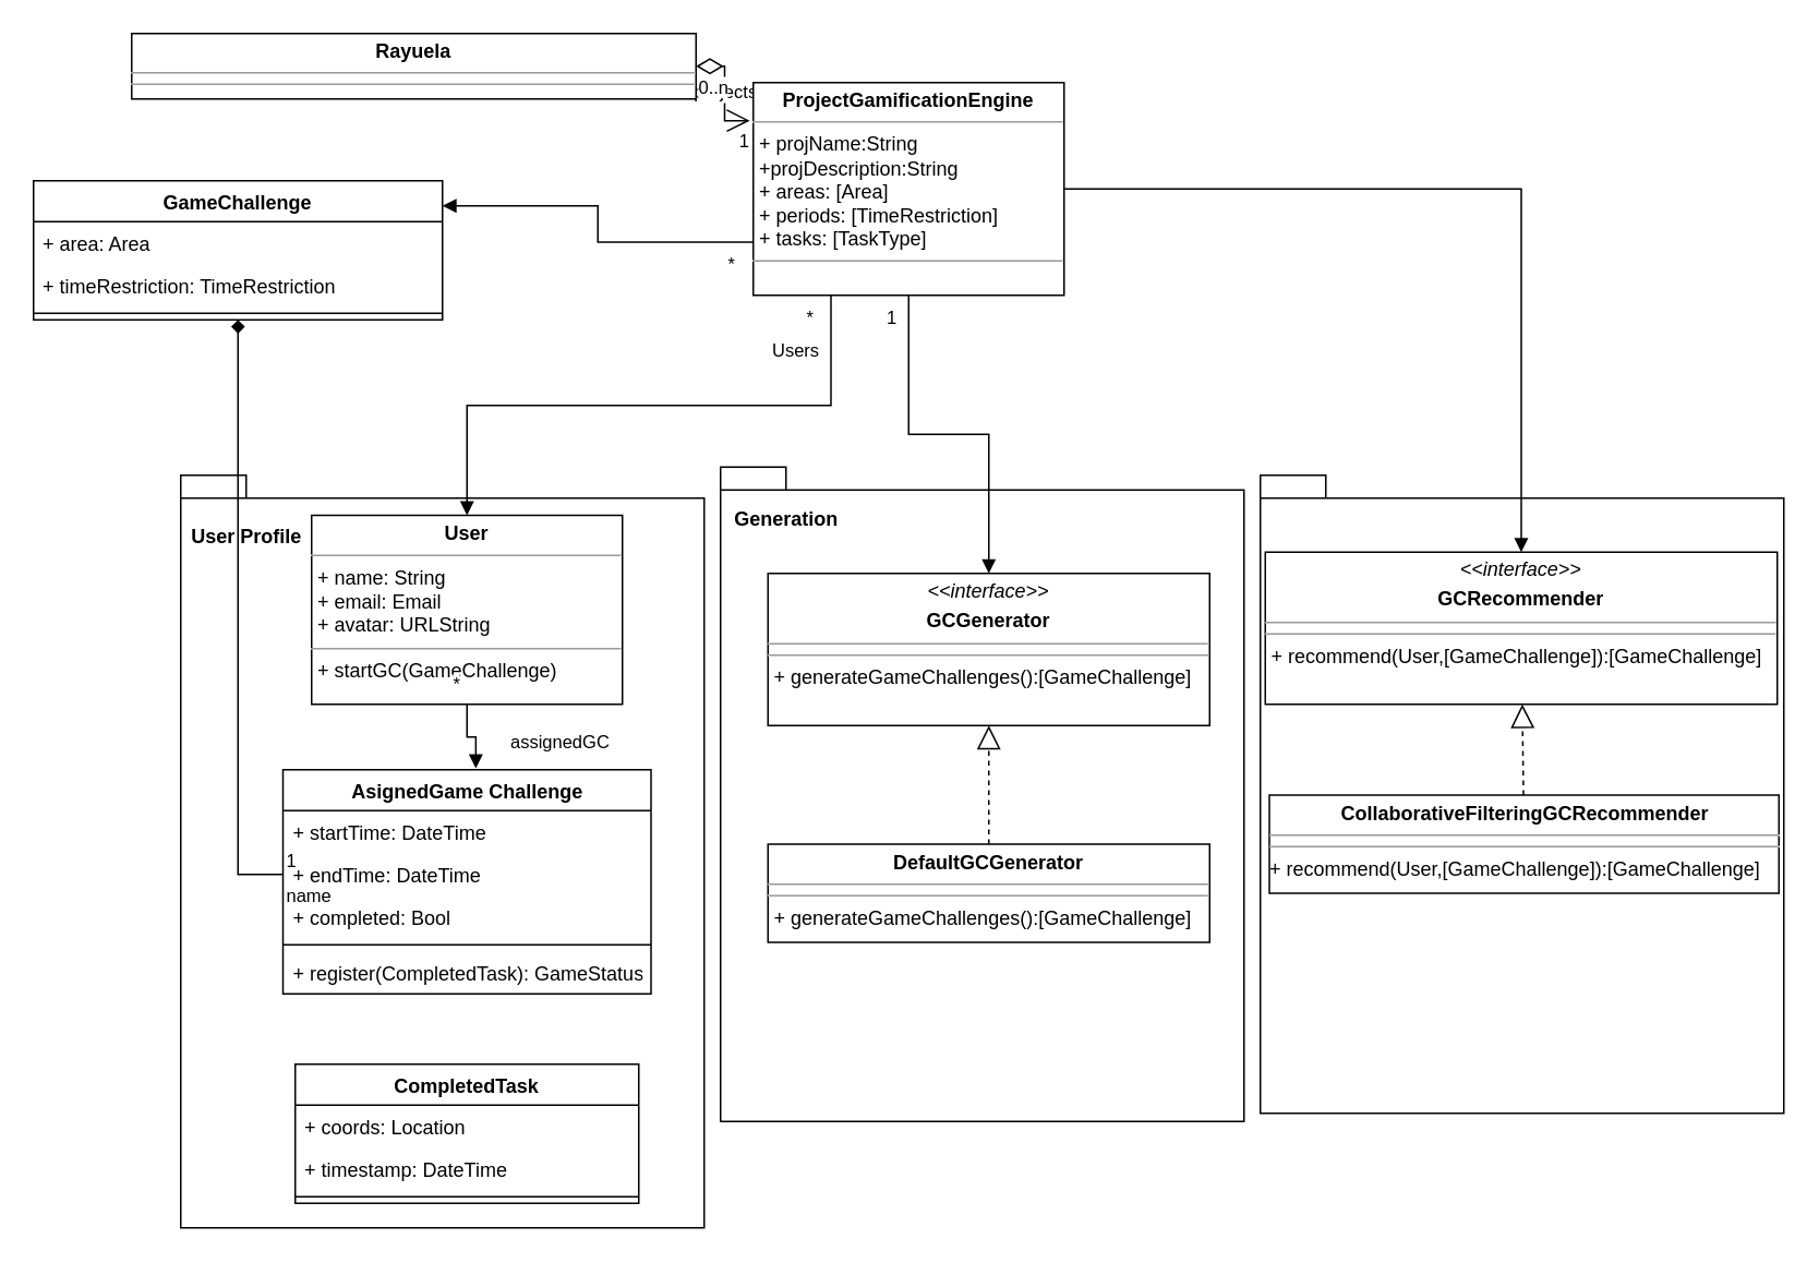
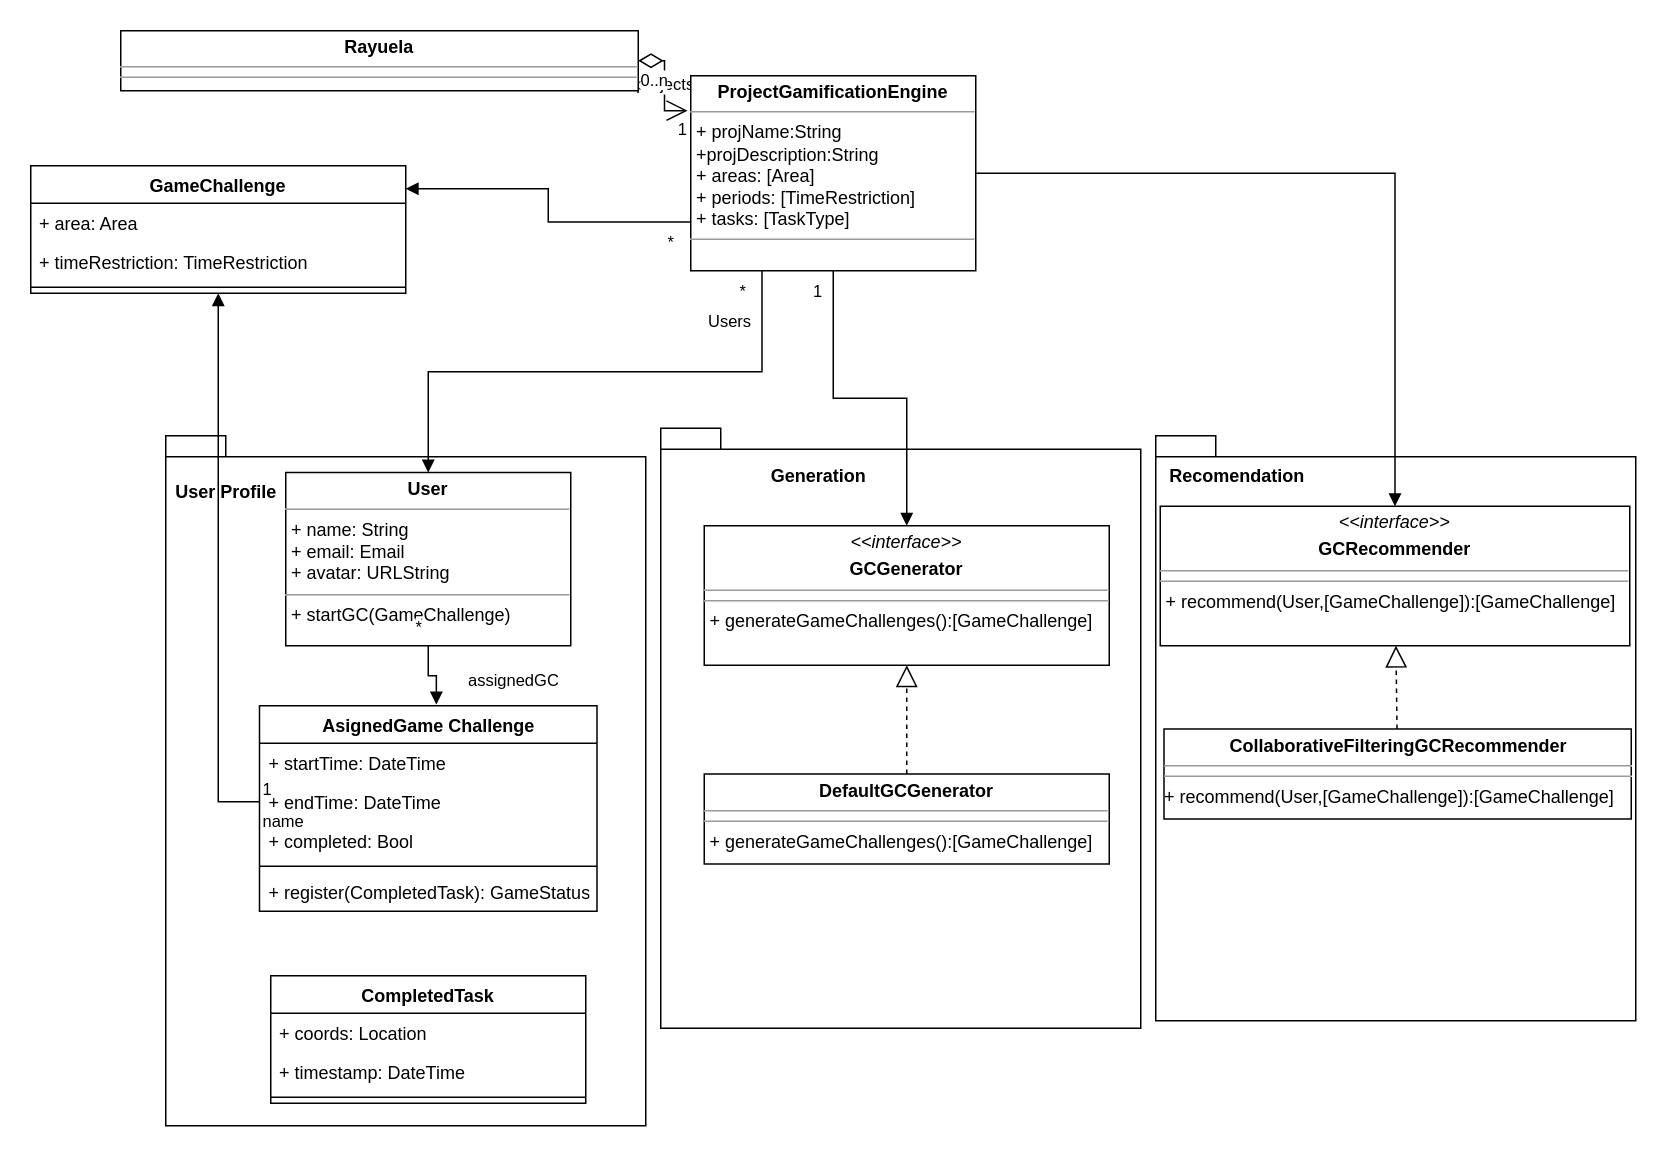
  <mxCell id="0" />
  <mxCell id="1" parent="0" />
  <mxCell id="2" value="" style="shape=folder;fontStyle=1;spacingTop=10;tabWidth=40;tabHeight=14;tabPosition=left;html=1;whiteSpace=wrap;align=right;" vertex="1" parent="1"><mxGeometry x="770" y="290" width="320" height="390" as="geometry" /></mxCell>
  <mxCell id="3" value="" style="shape=folder;fontStyle=1;spacingTop=10;tabWidth=40;tabHeight=14;tabPosition=left;html=1;whiteSpace=wrap;align=right;" vertex="1" parent="1"><mxGeometry x="440" y="285" width="320" height="400" as="geometry" /></mxCell>
  <mxCell id="4" value="" style="shape=folder;fontStyle=1;spacingTop=10;tabWidth=40;tabHeight=14;tabPosition=left;html=1;whiteSpace=wrap;align=right;" vertex="1" parent="1"><mxGeometry x="110" y="290" width="320" height="460" as="geometry" /></mxCell>
  <mxCell id="5" value="GameChallenge" style="swimlane;fontStyle=1;align=center;verticalAlign=top;childLayout=stackLayout;horizontal=1;startSize=25;horizontalStack=0;resizeParent=1;resizeParentMax=0;resizeLast=0;collapsible=1;marginBottom=0;whiteSpace=wrap;html=1;" parent="1" vertex="1"><mxGeometry x="20" y="110" width="250" height="85" as="geometry" /></mxCell>
  <mxCell id="6" value="+ area: Area" style="text;strokeColor=none;fillColor=none;align=left;verticalAlign=top;spacingLeft=4;spacingRight=4;overflow=hidden;rotatable=0;points=[[0,0.5],[1,0.5]];portConstraint=eastwest;whiteSpace=wrap;html=1;" parent="5" vertex="1"><mxGeometry y="25" width="250" height="26" as="geometry" /></mxCell>
  <mxCell id="7" value="+ timeRestriction: TimeRestriction" style="text;strokeColor=none;fillColor=none;align=left;verticalAlign=top;spacingLeft=4;spacingRight=4;overflow=hidden;rotatable=0;points=[[0,0.5],[1,0.5]];portConstraint=eastwest;whiteSpace=wrap;html=1;" parent="5" vertex="1"><mxGeometry y="51" width="250" height="26" as="geometry" /></mxCell>
  <mxCell id="8" value="" style="line;strokeWidth=1;fillColor=none;align=left;verticalAlign=middle;spacingTop=-1;spacingLeft=3;spacingRight=3;rotatable=0;labelPosition=right;points=[];portConstraint=eastwest;strokeColor=inherit;" parent="5" vertex="1"><mxGeometry y="77" width="250" height="8" as="geometry" /></mxCell>
  <mxCell id="9" value="&lt;p style=&quot;margin:0px;margin-top:4px;text-align:center;&quot;&gt;&lt;b&gt;User&lt;/b&gt;&lt;br&gt;&lt;/p&gt;&lt;hr size=&quot;1&quot;&gt;&lt;p style=&quot;margin:0px;margin-left:4px;&quot;&gt;+ name: String&lt;br&gt;+ email: Email&lt;/p&gt;&lt;p style=&quot;margin:0px;margin-left:4px;&quot;&gt;+ avatar: URLString&lt;br&gt;&lt;/p&gt;&lt;hr size=&quot;1&quot;&gt;&lt;p style=&quot;margin:0px;margin-left:4px;&quot;&gt;+ startGC(GameChallenge)&lt;/p&gt;" style="verticalAlign=top;align=left;overflow=fill;fontSize=12;fontFamily=Helvetica;html=1;whiteSpace=wrap;" parent="1" vertex="1"><mxGeometry x="190" y="314.5" width="190" height="115.5" as="geometry" /></mxCell>
  <mxCell id="10" value="&lt;p style=&quot;margin:0px;margin-top:4px;text-align:center;&quot;&gt;&lt;i&gt;&amp;lt;&amp;lt;interface&amp;gt;&amp;gt;&lt;/i&gt;&lt;/p&gt;&lt;p style=&quot;margin:0px;margin-top:4px;text-align:center;&quot;&gt;&lt;b&gt;GCGenerator&lt;/b&gt;&lt;br&gt;&lt;/p&gt;&lt;hr size=&quot;1&quot;&gt;&lt;hr size=&quot;1&quot;&gt;&lt;p style=&quot;margin:0px;margin-left:4px;&quot;&gt;+ generateGameChallenges():[GameChallenge]&lt;/p&gt;" style="verticalAlign=top;align=left;overflow=fill;fontSize=12;fontFamily=Helvetica;html=1;whiteSpace=wrap;" parent="1" vertex="1"><mxGeometry x="469" y="350" width="270" height="93" as="geometry" /></mxCell>
  <mxCell id="11" value="projects" style="endArrow=open;html=1;endSize=12;startArrow=diamondThin;startSize=14;startFill=0;edgeStyle=orthogonalEdgeStyle;rounded=0;entryX=-0.011;entryY=0.179;entryDx=0;entryDy=0;entryPerimeter=0;" parent="1" source="28" target="27" edge="1"><mxGeometry x="0.002" relative="1" as="geometry"><mxPoint x="370" y="55" as="sourcePoint" /><mxPoint x="540" y="39" as="targetPoint" /><Array as="points" /><mxPoint as="offset" /></mxGeometry></mxCell>
  <mxCell id="12" value="0..n" style="edgeLabel;resizable=0;html=1;align=left;verticalAlign=top;" parent="11" connectable="0" vertex="1"><mxGeometry x="-1" relative="1" as="geometry" /></mxCell>
  <mxCell id="13" value="1" style="edgeLabel;resizable=0;html=1;align=right;verticalAlign=top;" parent="11" connectable="0" vertex="1"><mxGeometry x="1" relative="1" as="geometry" /></mxCell>
  <mxCell id="14" value="&lt;p style=&quot;margin:0px;margin-top:4px;text-align:center;&quot;&gt;&lt;i&gt;&amp;lt;&amp;lt;interface&amp;gt;&amp;gt;&lt;/i&gt;&lt;/p&gt;&lt;p style=&quot;margin:0px;margin-top:4px;text-align:center;&quot;&gt;&lt;b&gt;GCRecommender&lt;/b&gt;&lt;br&gt;&lt;/p&gt;&lt;hr size=&quot;1&quot;&gt;&lt;hr size=&quot;1&quot;&gt;&lt;p style=&quot;margin:0px;margin-left:4px;&quot;&gt;+ recommend(User,[GameChallenge]):[GameChallenge]&lt;/p&gt;" style="verticalAlign=top;align=left;overflow=fill;fontSize=12;fontFamily=Helvetica;html=1;whiteSpace=wrap;" parent="1" vertex="1"><mxGeometry x="773" y="337" width="313" height="93" as="geometry" /></mxCell>
  <mxCell id="15" value="&lt;p style=&quot;margin:0px;margin-top:4px;text-align:center;&quot;&gt;&lt;b&gt;DefaultGCGenerator&lt;/b&gt;&lt;br&gt;&lt;/p&gt;&lt;hr size=&quot;1&quot;&gt;&lt;hr size=&quot;1&quot;&gt;&lt;p style=&quot;margin:0px;margin-left:4px;&quot;&gt;+ generateGameChallenges():[GameChallenge]&lt;/p&gt;" style="verticalAlign=top;align=left;overflow=fill;fontSize=12;fontFamily=Helvetica;html=1;whiteSpace=wrap;" parent="1" vertex="1"><mxGeometry x="469" y="515.5" width="270" height="60" as="geometry" /></mxCell>
  <mxCell id="16" value="&lt;p style=&quot;margin:0px;margin-top:4px;text-align:center;&quot;&gt;&lt;b&gt;CollaborativeFilteringGCRecommender&lt;/b&gt;&lt;br&gt;&lt;/p&gt;&lt;hr size=&quot;1&quot;&gt;&lt;hr size=&quot;1&quot;&gt;+ recommend(User,[GameChallenge]):[GameChallenge]" style="verticalAlign=top;align=left;overflow=fill;fontSize=12;fontFamily=Helvetica;html=1;whiteSpace=wrap;" parent="1" vertex="1"><mxGeometry x="775.5" y="485.5" width="311.5" height="60" as="geometry" /></mxCell>
  <mxCell id="17" value="" style="endArrow=block;endFill=1;html=1;edgeStyle=orthogonalEdgeStyle;align=left;verticalAlign=top;rounded=0;" parent="1" source="27" target="14" edge="1"><mxGeometry x="-1" relative="1" as="geometry"><mxPoint x="682.5" y="130" as="sourcePoint" /><mxPoint x="630" y="420" as="targetPoint" /></mxGeometry></mxCell>
  <mxCell id="18" value="1" style="edgeLabel;resizable=0;html=1;align=left;verticalAlign=bottom;" parent="17" connectable="0" vertex="1"><mxGeometry x="-1" relative="1" as="geometry"><mxPoint x="-12" y="22" as="offset" /></mxGeometry></mxCell>
  <mxCell id="19" value="" style="endArrow=block;endFill=1;html=1;edgeStyle=orthogonalEdgeStyle;align=left;verticalAlign=top;rounded=0;" parent="1" source="27" target="10" edge="1"><mxGeometry x="-1" relative="1" as="geometry"><mxPoint x="635" y="130" as="sourcePoint" /><mxPoint x="630" y="420" as="targetPoint" /><mxPoint as="offset" /></mxGeometry></mxCell>
  <mxCell id="20" value="1" style="edgeLabel;resizable=0;html=1;align=left;verticalAlign=bottom;" parent="19" connectable="0" vertex="1"><mxGeometry x="-1" relative="1" as="geometry"><mxPoint x="-15" y="22" as="offset" /></mxGeometry></mxCell>
  <mxCell id="21" value="Users" style="endArrow=block;endFill=1;html=1;edgeStyle=orthogonalEdgeStyle;align=left;verticalAlign=top;rounded=0;entryX=0.5;entryY=0;entryDx=0;entryDy=0;exitX=0.25;exitY=1;exitDx=0;exitDy=0;" parent="1" source="27" target="9" edge="1"><mxGeometry x="-0.88" y="-38" relative="1" as="geometry"><mxPoint x="587.5" y="130" as="sourcePoint" /><mxPoint x="630" y="420" as="targetPoint" /><mxPoint as="offset" /></mxGeometry></mxCell>
  <mxCell id="22" value="*" style="edgeLabel;resizable=0;html=1;align=left;verticalAlign=bottom;" parent="21" connectable="0" vertex="1"><mxGeometry x="-1" relative="1" as="geometry"><mxPoint x="-17" y="22" as="offset" /></mxGeometry></mxCell>
  <mxCell id="23" value="assignedGC" style="endArrow=block;endFill=1;html=1;edgeStyle=orthogonalEdgeStyle;align=left;verticalAlign=top;rounded=0;exitX=0.5;exitY=1;exitDx=0;exitDy=0;entryX=0.524;entryY=-0.006;entryDx=0;entryDy=0;entryPerimeter=0;" parent="1" source="9" target="31" edge="1"><mxGeometry x="0.141" y="22" relative="1" as="geometry"><mxPoint x="470" y="420" as="sourcePoint" /><mxPoint x="630" y="420" as="targetPoint" /><mxPoint x="-2" y="-10" as="offset" /></mxGeometry></mxCell>
  <mxCell id="24" value="*" style="edgeLabel;resizable=0;html=1;align=left;verticalAlign=bottom;" parent="23" connectable="0" vertex="1"><mxGeometry x="-1" relative="1" as="geometry"><mxPoint x="-10" y="-4" as="offset" /></mxGeometry></mxCell>
  <mxCell id="25" value="" style="endArrow=block;endFill=1;html=1;edgeStyle=orthogonalEdgeStyle;align=left;verticalAlign=top;rounded=0;exitX=0;exitY=0.75;exitDx=0;exitDy=0;entryX=1;entryY=0.18;entryDx=0;entryDy=0;entryPerimeter=0;" parent="1" source="27" target="5" edge="1"><mxGeometry x="-0.62" y="-20" relative="1" as="geometry"><mxPoint x="540" y="130" as="sourcePoint" /><mxPoint x="150" y="100" as="targetPoint" /><mxPoint as="offset" /></mxGeometry></mxCell>
  <mxCell id="26" value="*" style="edgeLabel;resizable=0;html=1;align=left;verticalAlign=bottom;" parent="25" connectable="0" vertex="1"><mxGeometry x="-1" relative="1" as="geometry"><mxPoint x="-17" y="22" as="offset" /></mxGeometry></mxCell>
  <mxCell id="27" value="&lt;p style=&quot;margin:0px;margin-top:4px;text-align:center;&quot;&gt;&lt;b&gt;ProjectGamificationEngine&lt;/b&gt;&lt;br&gt;&lt;/p&gt;&lt;hr size=&quot;1&quot;&gt;&lt;p style=&quot;margin:0px;margin-left:4px;&quot;&gt;+ projName:String&lt;/p&gt;&lt;p style=&quot;margin:0px;margin-left:4px;&quot;&gt;+projDescription:String&lt;br&gt;&lt;/p&gt;&lt;p style=&quot;margin:0px;margin-left:4px;&quot;&gt;+ areas: [Area]&lt;br&gt;+ periods: [TimeRestriction]&lt;/p&gt;&lt;p style=&quot;margin:0px;margin-left:4px;&quot;&gt;+ tasks: [TaskType]&lt;br&gt;&lt;/p&gt;&lt;hr size=&quot;1&quot;&gt;&lt;p style=&quot;margin:0px;margin-left:4px;&quot;&gt;&lt;br&gt;&lt;/p&gt;" style="verticalAlign=top;align=left;overflow=fill;fontSize=12;fontFamily=Helvetica;html=1;whiteSpace=wrap;" parent="1" vertex="1"><mxGeometry x="460" y="50" width="190" height="130" as="geometry" /></mxCell>
  <mxCell id="28" value="&lt;p style=&quot;margin:0px;margin-top:4px;text-align:center;&quot;&gt;&lt;b&gt;Rayuela&lt;/b&gt;&lt;br&gt;&lt;/p&gt;&lt;hr size=&quot;1&quot;&gt;&lt;hr size=&quot;1&quot;&gt;&lt;p style=&quot;margin:0px;margin-left:4px;&quot;&gt;+ addProject(ProjectGamificationEngine)&lt;/p&gt;" style="verticalAlign=top;align=left;overflow=fill;fontSize=12;fontFamily=Helvetica;html=1;whiteSpace=wrap;" parent="1" vertex="1"><mxGeometry x="80" y="20" width="345" height="40" as="geometry" /></mxCell>
  <mxCell id="29" value="" style="endArrow=block;dashed=1;endFill=0;endSize=12;html=1;rounded=0;" edge="1" parent="1" source="15" target="10"><mxGeometry width="160" relative="1" as="geometry"><mxPoint x="600" y="430" as="sourcePoint" /><mxPoint x="560" y="420" as="targetPoint" /></mxGeometry></mxCell>
  <mxCell id="30" value="" style="endArrow=block;dashed=1;endFill=0;endSize=12;html=1;rounded=0;" edge="1" parent="1" source="16" target="14"><mxGeometry width="160" relative="1" as="geometry"><mxPoint x="870" y="600" as="sourcePoint" /><mxPoint x="1030" y="600" as="targetPoint" /></mxGeometry></mxCell>
  <mxCell id="31" value="AsignedGame Challenge" style="swimlane;fontStyle=1;align=center;verticalAlign=top;childLayout=stackLayout;horizontal=1;startSize=25;horizontalStack=0;resizeParent=1;resizeParentMax=0;resizeLast=0;collapsible=1;marginBottom=0;whiteSpace=wrap;html=1;" vertex="1" parent="1"><mxGeometry x="172.5" y="470" width="225" height="137" as="geometry" /></mxCell>
  <mxCell id="32" value="+ startTime: DateTime" style="text;strokeColor=none;fillColor=none;align=left;verticalAlign=top;spacingLeft=4;spacingRight=4;overflow=hidden;rotatable=0;points=[[0,0.5],[1,0.5]];portConstraint=eastwest;whiteSpace=wrap;html=1;" vertex="1" parent="31"><mxGeometry y="25" width="225" height="26" as="geometry" /></mxCell>
  <mxCell id="33" value="+ endTime: DateTime" style="text;strokeColor=none;fillColor=none;align=left;verticalAlign=top;spacingLeft=4;spacingRight=4;overflow=hidden;rotatable=0;points=[[0,0.5],[1,0.5]];portConstraint=eastwest;whiteSpace=wrap;html=1;" vertex="1" parent="31"><mxGeometry y="51" width="225" height="26" as="geometry" /></mxCell>
  <mxCell id="34" value="+ completed: Bool" style="text;strokeColor=none;fillColor=none;align=left;verticalAlign=top;spacingLeft=4;spacingRight=4;overflow=hidden;rotatable=0;points=[[0,0.5],[1,0.5]];portConstraint=eastwest;whiteSpace=wrap;html=1;" vertex="1" parent="31"><mxGeometry y="77" width="225" height="26" as="geometry" /></mxCell>
  <mxCell id="35" value="" style="line;strokeWidth=1;fillColor=none;align=left;verticalAlign=middle;spacingTop=-1;spacingLeft=3;spacingRight=3;rotatable=0;labelPosition=right;points=[];portConstraint=eastwest;strokeColor=inherit;" vertex="1" parent="31"><mxGeometry y="103" width="225" height="8" as="geometry" /></mxCell>
  <mxCell id="36" value="+ register(CompletedTask): GameStatus" style="text;strokeColor=none;fillColor=none;align=left;verticalAlign=top;spacingLeft=4;spacingRight=4;overflow=hidden;rotatable=0;points=[[0,0.5],[1,0.5]];portConstraint=eastwest;whiteSpace=wrap;html=1;" parent="31" vertex="1"><mxGeometry y="111" width="225" height="26" as="geometry" /></mxCell>
  <mxCell id="37" value="CompletedTask" style="swimlane;fontStyle=1;align=center;verticalAlign=top;childLayout=stackLayout;horizontal=1;startSize=25;horizontalStack=0;resizeParent=1;resizeParentMax=0;resizeLast=0;collapsible=1;marginBottom=0;whiteSpace=wrap;html=1;" parent="1" vertex="1"><mxGeometry x="180" y="650" width="210" height="85" as="geometry" /></mxCell>
  <mxCell id="38" value="+ coords: Location" style="text;strokeColor=none;fillColor=none;align=left;verticalAlign=top;spacingLeft=4;spacingRight=4;overflow=hidden;rotatable=0;points=[[0,0.5],[1,0.5]];portConstraint=eastwest;whiteSpace=wrap;html=1;" parent="37" vertex="1"><mxGeometry y="25" width="210" height="26" as="geometry" /></mxCell>
  <mxCell id="39" value="+ timestamp: DateTime" style="text;strokeColor=none;fillColor=none;align=left;verticalAlign=top;spacingLeft=4;spacingRight=4;overflow=hidden;rotatable=0;points=[[0,0.5],[1,0.5]];portConstraint=eastwest;whiteSpace=wrap;html=1;" parent="37" vertex="1"><mxGeometry y="51" width="210" height="26" as="geometry" /></mxCell>
  <mxCell id="40" value="" style="line;strokeWidth=1;fillColor=none;align=left;verticalAlign=middle;spacingTop=-1;spacingLeft=3;spacingRight=3;rotatable=0;labelPosition=right;points=[];portConstraint=eastwest;strokeColor=inherit;" parent="37" vertex="1"><mxGeometry y="77" width="210" height="8" as="geometry" /></mxCell>
  <mxCell id="41" value="User Profile" style="text;align=center;fontStyle=1;verticalAlign=middle;spacingLeft=3;spacingRight=3;strokeColor=none;rotatable=0;points=[[0,0.5],[1,0.5]];portConstraint=eastwest;html=1;" vertex="1" parent="1"><mxGeometry x="110" y="314.5" width="80" height="26" as="geometry" /></mxCell>
- <mxCell id="42" value="name" style="endArrow=diamond;endFill=1;html=1;edgeStyle=orthogonalEdgeStyle;align=left;verticalAlign=top;rounded=0;exitX=0;exitY=0.5;exitDx=0;exitDy=0;" edge="1" parent="1" source="33" target="5"><mxGeometry x="-1" relative="1" as="geometry"><mxPoint x="270" y="340" as="sourcePoint" /><mxPoint x="430" y="340" as="targetPoint" /></mxGeometry></mxCell>
+ <mxCell id="42" value="name" style="endArrow=block;endFill=1;html=1;edgeStyle=orthogonalEdgeStyle;align=left;verticalAlign=top;rounded=0;exitX=0;exitY=0.5;exitDx=0;exitDy=0;" edge="1" parent="1" source="33" target="5"><mxGeometry x="-1" relative="1" as="geometry"><mxPoint x="270" y="340" as="sourcePoint" /><mxPoint x="430" y="340" as="targetPoint" /></mxGeometry></mxCell>
  <mxCell id="43" value="1" style="edgeLabel;resizable=0;html=1;align=left;verticalAlign=bottom;" connectable="0" vertex="1" parent="42"><mxGeometry x="-1" relative="1" as="geometry" /></mxCell>
- <mxCell id="44" value="Generation" style="text;align=center;fontStyle=1;verticalAlign=middle;spacingLeft=3;spacingRight=3;strokeColor=none;rotatable=0;points=[[0,0.5],[1,0.5]];portConstraint=eastwest;html=1;" vertex="1" parent="1"><mxGeometry x="440" y="304" width="80" height="26" as="geometry" /></mxCell>
+ <mxCell id="44" value="Generation" style="text;align=center;fontStyle=1;verticalAlign=middle;spacingLeft=3;spacingRight=3;strokeColor=none;rotatable=0;points=[[0,0.5],[1,0.5]];portConstraint=eastwest;html=1;" vertex="1" parent="1"><mxGeometry x="505" y="304" width="80" height="26" as="geometry" /></mxCell>
+ <mxCell id="45" value="Recomendation" style="text;align=center;fontStyle=1;verticalAlign=middle;spacingLeft=3;spacingRight=3;strokeColor=none;rotatable=0;points=[[0,0.5],[1,0.5]];portConstraint=eastwest;html=1;" vertex="1" parent="1"><mxGeometry x="778.5" y="304" width="91.5" height="26" as="geometry" /></mxCell>
